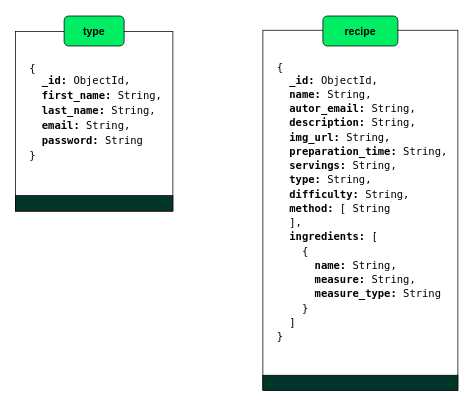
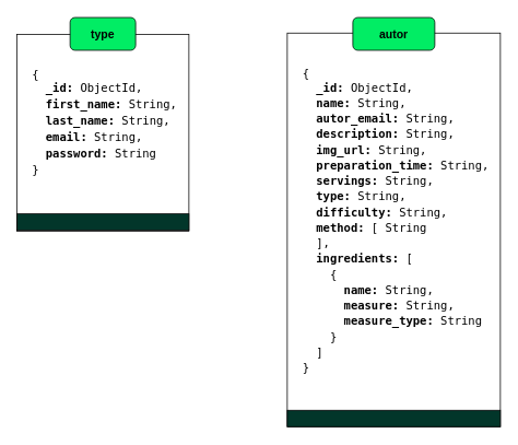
  <mxCell id="0" />
  <mxCell id="1" parent="0" />
  <mxCell id="2" value="&lt;div&gt;&lt;span style=&quot;background-color: light-dark(#ffffff, var(--ge-dark-color, #121212)); color: light-dark(rgb(0, 0, 0), rgb(255, 255, 255)); font-family: &amp;quot;Droid Sans Mono&amp;quot;, monospace, monospace; font-size: 14px; white-space: pre;&quot;&gt;&lt;br&gt;&lt;/span&gt;&lt;/div&gt;&lt;div&gt;&lt;span style=&quot;background-color: light-dark(#ffffff, var(--ge-dark-color, #121212)); color: light-dark(rgb(0, 0, 0), rgb(255, 255, 255)); font-family: &amp;quot;Droid Sans Mono&amp;quot;, monospace, monospace; font-size: 14px; white-space: pre;&quot;&gt;&lt;br&gt;&lt;/span&gt;&lt;/div&gt;&lt;div&gt;&lt;span style=&quot;background-color: light-dark(#ffffff, var(--ge-dark-color, #121212)); color: light-dark(rgb(0, 0, 0), rgb(255, 255, 255)); font-family: &amp;quot;Droid Sans Mono&amp;quot;, monospace, monospace; font-size: 14px; white-space: pre;&quot;&gt;  {&lt;/span&gt;&lt;/div&gt;&lt;div&gt;&lt;div style=&quot;line-height: 19px;&quot;&gt;&lt;div style=&quot;&quot;&gt;&lt;font face=&quot;Droid Sans Mono, monospace, monospace&quot; style=&quot;background-color: light-dark(#ffffff, var(--ge-dark-color, #121212)); font-size: 14px; white-space: pre; color: rgb(0, 0, 0);&quot;&gt;    &lt;b&gt;_id:&lt;/b&gt; ObjectId,&lt;br&gt;    &lt;b&gt;first_name:&lt;/b&gt; &lt;span style=&quot;font-family: &amp;quot;Droid Sans Mono&amp;quot;, &amp;quot;monospace&amp;quot;, monospace;&quot;&gt;String&lt;/span&gt;,&lt;br&gt;    &lt;b&gt;last_name:&lt;/b&gt; &lt;span style=&quot;font-family: &amp;quot;Droid Sans Mono&amp;quot;, &amp;quot;monospace&amp;quot;, monospace;&quot;&gt;String&lt;/span&gt;,&lt;br&gt;    &lt;b&gt;email:&lt;/b&gt; &lt;span style=&quot;font-family: &amp;quot;Droid Sans Mono&amp;quot;, &amp;quot;monospace&amp;quot;, monospace;&quot;&gt;String&lt;/span&gt;,&lt;br&gt;    &lt;b&gt;password:&lt;/b&gt; &lt;span style=&quot;font-family: &amp;quot;Droid Sans Mono&amp;quot;, &amp;quot;monospace&amp;quot;, monospace;&quot;&gt;String&lt;/span&gt;&lt;br&gt;  }&lt;/font&gt;&lt;/div&gt;&lt;/div&gt;&lt;/div&gt;" style="rounded=0;whiteSpace=wrap;html=1;align=left;verticalAlign=top;" parent="1" vertex="1"><mxGeometry x="20" y="41" width="210" height="240" as="geometry" /></mxCell>
  <mxCell id="3" value="&lt;b&gt;type&lt;/b&gt;" style="rounded=1;whiteSpace=wrap;html=1;fillColor=#01ED64;strokeColor=default;fontSize=14;" parent="1" vertex="1"><mxGeometry x="85" y="20.5" width="80" height="40" as="geometry" /></mxCell>
  <mxCell id="4" value="" style="rounded=0;whiteSpace=wrap;html=1;fillColor=#02362A;fontColor=#333333;strokeColor=default;" parent="1" vertex="1"><mxGeometry x="20" y="260" width="210" height="20" as="geometry" /></mxCell>
  <mxCell id="5" value="&lt;div&gt;&lt;span style=&quot;background-color: light-dark(#ffffff, var(--ge-dark-color, #121212)); font-family: &amp;quot;Droid Sans Mono&amp;quot;, &amp;quot;monospace&amp;quot;, monospace; font-size: 14px; white-space: pre; color: light-dark(rgb(0, 0, 0), rgb(255, 255, 255));&quot;&gt;&lt;br&gt;&lt;/span&gt;&lt;/div&gt;&lt;div&gt;&lt;span style=&quot;background-color: light-dark(#ffffff, var(--ge-dark-color, #121212)); font-family: &amp;quot;Droid Sans Mono&amp;quot;, &amp;quot;monospace&amp;quot;, monospace; font-size: 14px; white-space: pre; color: light-dark(rgb(0, 0, 0), rgb(255, 255, 255));&quot;&gt;&lt;br&gt;&lt;/span&gt;&lt;/div&gt;&lt;div&gt;&lt;span style=&quot;background-color: light-dark(#ffffff, var(--ge-dark-color, #121212)); font-family: &amp;quot;Droid Sans Mono&amp;quot;, &amp;quot;monospace&amp;quot;, monospace; font-size: 14px; white-space: pre; color: light-dark(rgb(0, 0, 0), rgb(255, 255, 255));&quot;&gt;  {&lt;/span&gt;&lt;/div&gt;&lt;div&gt;&lt;div style=&quot;font-family: &amp;quot;Droid Sans Mono&amp;quot;, &amp;quot;monospace&amp;quot;, monospace; font-size: 14px; line-height: 19px; white-space: pre;&quot;&gt;&lt;div style=&quot;&quot;&gt;&lt;span style=&quot;background-color: light-dark(#ffffff, var(--ge-dark-color, #121212));&quot;&gt;&lt;font style=&quot;color: rgb(0, 0, 0);&quot;&gt;    &lt;b&gt;_id:&lt;/b&gt; ObjectId,&lt;/font&gt;&lt;/span&gt;&lt;/div&gt;&lt;div style=&quot;&quot;&gt;&lt;span style=&quot;background-color: light-dark(#ffffff, var(--ge-dark-color, #121212));&quot;&gt;&lt;font style=&quot;color: rgb(0, 0, 0);&quot;&gt;    &lt;b&gt;name:&lt;/b&gt; String,&lt;/font&gt;&lt;/span&gt;&lt;/div&gt;&lt;div style=&quot;&quot;&gt;&lt;span style=&quot;background-color: light-dark(#ffffff, var(--ge-dark-color, #121212));&quot;&gt;&lt;font style=&quot;color: rgb(0, 0, 0);&quot;&gt;    &lt;b&gt;autor_email:&lt;/b&gt; String,&lt;/font&gt;&lt;/span&gt;&lt;/div&gt;&lt;div style=&quot;&quot;&gt;&lt;span style=&quot;background-color: light-dark(#ffffff, var(--ge-dark-color, #121212));&quot;&gt;&lt;font style=&quot;color: rgb(0, 0, 0);&quot;&gt;    &lt;b&gt;description:&lt;/b&gt; String,&lt;/font&gt;&lt;/span&gt;&lt;/div&gt;&lt;div style=&quot;&quot;&gt;&lt;span style=&quot;background-color: light-dark(#ffffff, var(--ge-dark-color, #121212));&quot;&gt;&lt;font style=&quot;color: rgb(0, 0, 0);&quot;&gt;    &lt;b&gt;img_url:&lt;/b&gt; String,&lt;/font&gt;&lt;/span&gt;&lt;/div&gt;&lt;div style=&quot;&quot;&gt;&lt;span style=&quot;background-color: light-dark(#ffffff, var(--ge-dark-color, #121212));&quot;&gt;&lt;font style=&quot;color: rgb(0, 0, 0);&quot;&gt;    &lt;b&gt;preparation_time:&lt;/b&gt; String,&lt;/font&gt;&lt;/span&gt;&lt;/div&gt;&lt;div style=&quot;&quot;&gt;&lt;span style=&quot;background-color: light-dark(#ffffff, var(--ge-dark-color, #121212));&quot;&gt;&lt;font style=&quot;color: rgb(0, 0, 0);&quot;&gt;    &lt;b&gt;servings:&lt;/b&gt; String,&lt;/font&gt;&lt;/span&gt;&lt;/div&gt;&lt;div style=&quot;&quot;&gt;&lt;span style=&quot;background-color: light-dark(#ffffff, var(--ge-dark-color, #121212));&quot;&gt;&lt;font style=&quot;color: rgb(0, 0, 0);&quot;&gt;    &lt;b&gt;type:&lt;/b&gt; String,&lt;/font&gt;&lt;/span&gt;&lt;/div&gt;&lt;div style=&quot;&quot;&gt;&lt;span style=&quot;background-color: light-dark(#ffffff, var(--ge-dark-color, #121212));&quot;&gt;&lt;font style=&quot;color: rgb(0, 0, 0);&quot;&gt;    &lt;b&gt;difficulty:&lt;/b&gt; String,&lt;/font&gt;&lt;/span&gt;&lt;/div&gt;&lt;div style=&quot;&quot;&gt;&lt;span style=&quot;background-color: light-dark(#ffffff, var(--ge-dark-color, #121212));&quot;&gt;&lt;font style=&quot;color: rgb(0, 0, 0);&quot;&gt;    &lt;b&gt;method:&lt;/b&gt; [ String&lt;/font&gt;&lt;/span&gt;&lt;/div&gt;&lt;div style=&quot;&quot;&gt;&lt;span style=&quot;background-color: light-dark(#ffffff, var(--ge-dark-color, #121212));&quot;&gt;&lt;font style=&quot;color: rgb(0, 0, 0);&quot;&gt;    ],&lt;/font&gt;&lt;/span&gt;&lt;/div&gt;&lt;div style=&quot;&quot;&gt;&lt;span style=&quot;background-color: light-dark(#ffffff, var(--ge-dark-color, #121212));&quot;&gt;&lt;font style=&quot;color: rgb(0, 0, 0);&quot;&gt;    &lt;b&gt;ingredients:&lt;/b&gt; [&lt;/font&gt;&lt;/span&gt;&lt;/div&gt;&lt;div style=&quot;&quot;&gt;&lt;span style=&quot;background-color: light-dark(#ffffff, var(--ge-dark-color, #121212));&quot;&gt;&lt;font style=&quot;color: rgb(0, 0, 0);&quot;&gt;      { &lt;/font&gt;&lt;/span&gt;&lt;/div&gt;&lt;div style=&quot;&quot;&gt;&lt;span style=&quot;background-color: light-dark(#ffffff, var(--ge-dark-color, #121212));&quot;&gt;&lt;font style=&quot;color: rgb(0, 0, 0);&quot;&gt;        &lt;b&gt;name:&lt;/b&gt; String, &lt;/font&gt;&lt;/span&gt;&lt;/div&gt;&lt;div style=&quot;&quot;&gt;&lt;span style=&quot;background-color: light-dark(#ffffff, var(--ge-dark-color, #121212));&quot;&gt;&lt;font style=&quot;color: rgb(0, 0, 0);&quot;&gt;        &lt;b&gt;measure:&lt;/b&gt; String,&lt;/font&gt;&lt;/span&gt;&lt;/div&gt;&lt;div style=&quot;&quot;&gt;&lt;span style=&quot;background-color: light-dark(#ffffff, var(--ge-dark-color, #121212));&quot;&gt;&lt;font style=&quot;color: rgb(0, 0, 0);&quot;&gt;        &lt;b&gt;measure_type:&lt;/b&gt; String&lt;/font&gt;&lt;/span&gt;&lt;/div&gt;&lt;div style=&quot;&quot;&gt;&lt;span style=&quot;background-color: light-dark(#ffffff, var(--ge-dark-color, #121212));&quot;&gt;&lt;font style=&quot;color: rgb(0, 0, 0);&quot;&gt;      }&lt;/font&gt;&lt;/span&gt;&lt;/div&gt;&lt;div style=&quot;&quot;&gt;&lt;span style=&quot;background-color: light-dark(#ffffff, var(--ge-dark-color, #121212));&quot;&gt;&lt;font style=&quot;color: rgb(0, 0, 0);&quot;&gt;    ]&lt;/font&gt;&lt;/span&gt;&lt;/div&gt;&lt;div style=&quot;&quot;&gt;&lt;span style=&quot;background-color: light-dark(#ffffff, var(--ge-dark-color, #121212));&quot;&gt;&lt;font style=&quot;color: rgb(0, 0, 0);&quot;&gt;  }&lt;/font&gt;&lt;/span&gt;&lt;/div&gt;&lt;/div&gt;&lt;/div&gt;" style="rounded=0;whiteSpace=wrap;html=1;align=left;verticalAlign=top;" parent="1" vertex="1"><mxGeometry x="350" y="39.5" width="260" height="480" as="geometry" /></mxCell>
- <mxCell id="6" value="&lt;b&gt;recipe&lt;/b&gt;" style="rounded=1;whiteSpace=wrap;html=1;fillColor=#01ED64;strokeColor=default;fontSize=14;" parent="1" vertex="1"><mxGeometry x="430" y="20.5" width="100" height="40" as="geometry" /></mxCell>
+ <mxCell id="6" value="&lt;b&gt;autor&lt;/b&gt;" style="rounded=1;whiteSpace=wrap;html=1;fillColor=#01ED64;strokeColor=default;fontSize=14;" parent="1" vertex="1"><mxGeometry x="430" y="20.5" width="100" height="40" as="geometry" /></mxCell>
  <mxCell id="7" value="" style="rounded=0;whiteSpace=wrap;html=1;fillColor=#02362A;fontColor=#333333;strokeColor=default;" parent="1" vertex="1"><mxGeometry x="350" y="499.5" width="260" height="20" as="geometry" /></mxCell>
